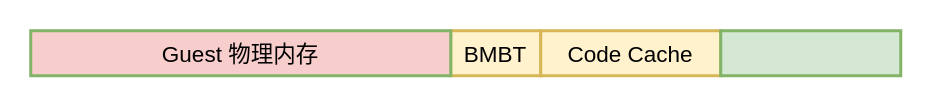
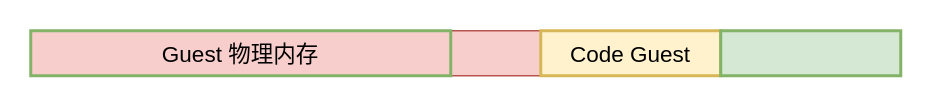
  <mxCell id="0" />
  <mxCell id="1" parent="0" />
  <mxCell id="2" value="" style="rounded=0;whiteSpace=wrap;html=1;fillColor=#f8cecc;strokeColor=#b85450;" parent="1" vertex="1"><mxGeometry x="20" y="20" width="420" height="30" as="geometry" /></mxCell>
- <mxCell id="3" value="BMBT" style="rounded=0;whiteSpace=wrap;html=1;fillColor=#fff2cc;strokeColor=#d6b656;fontSize=15;gradientColor=none;strokeWidth=2;glass=0;sketch=0;shadow=0;" parent="1" vertex="1"><mxGeometry x="300" y="20" width="60" height="30" as="geometry" /></mxCell>
- <mxCell id="4" value="Code Cache" style="rounded=0;whiteSpace=wrap;html=1;fillColor=#fff2cc;strokeColor=#d6b656;fontSize=15;gradientColor=none;strokeWidth=2;glass=0;sketch=0;shadow=0;" parent="1" vertex="1"><mxGeometry x="360" y="20" width="120" height="30" as="geometry" /></mxCell>
+ <mxCell id="4" value="Code Guest" style="rounded=0;whiteSpace=wrap;html=1;fillColor=#fff2cc;strokeColor=#d6b656;fontSize=15;gradientColor=none;strokeWidth=2;glass=0;sketch=0;shadow=0;" parent="1" vertex="1"><mxGeometry x="360" y="20" width="120" height="30" as="geometry" /></mxCell>
  <mxCell id="5" value="Guest 物理内存" style="rounded=0;whiteSpace=wrap;html=1;fillColor=#f8cecc;strokeColor=#82b366;fontSize=15;strokeWidth=2;glass=0;sketch=0;shadow=0;" parent="1" vertex="1"><mxGeometry x="20" y="20" width="280" height="30" as="geometry" /></mxCell>
  <mxCell id="6" value="" style="rounded=0;whiteSpace=wrap;html=1;fillColor=#d5e8d4;strokeColor=#82b366;fontSize=15;strokeWidth=2;glass=0;sketch=0;shadow=0;" vertex="1" parent="1"><mxGeometry x="480" y="20" width="120" height="30" as="geometry" /></mxCell>
